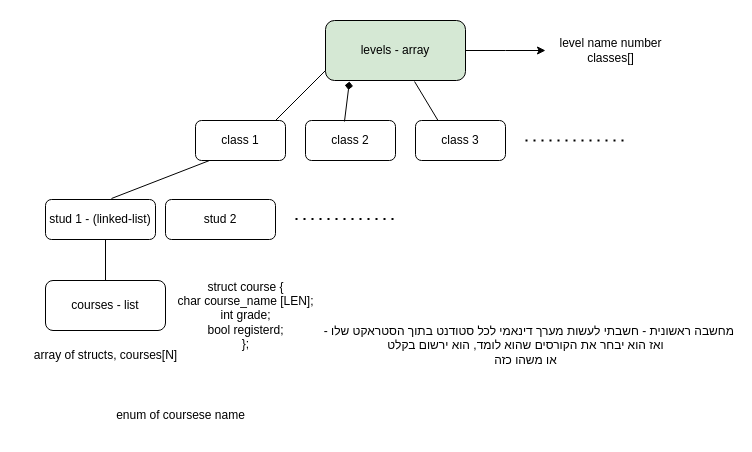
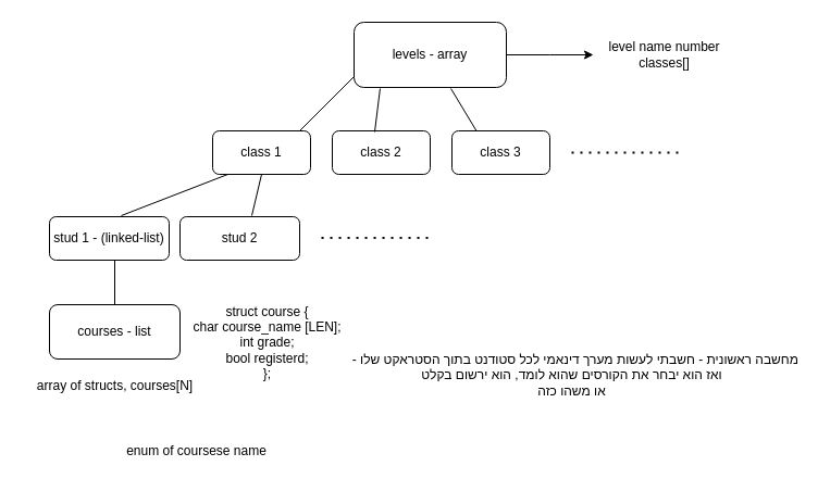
  <mxCell id="0" />
  <mxCell id="1" parent="0" />
  <mxCell id="2" style="edgeStyle=orthogonalEdgeStyle;rounded=0;orthogonalLoop=1;jettySize=auto;html=1;exitX=1;exitY=0.5;exitDx=0;exitDy=0;" parent="1" source="3" edge="1"><mxGeometry relative="1" as="geometry"><mxPoint x="545" y="50" as="targetPoint" /></mxGeometry></mxCell>
- <mxCell id="3" value="levels - array" style="rounded=1;whiteSpace=wrap;html=1;fillColor=#d5e8d4;" parent="1" vertex="1"><mxGeometry x="325" y="20" width="140" height="60" as="geometry" /></mxCell>
+ <mxCell id="3" value="levels - array" style="rounded=1;whiteSpace=wrap;html=1;" parent="1" vertex="1"><mxGeometry x="325" y="20" width="140" height="60" as="geometry" /></mxCell>
  <mxCell id="4" value="class 1" style="rounded=1;whiteSpace=wrap;html=1;" parent="1" vertex="1"><mxGeometry x="195" y="120" width="90" height="40" as="geometry" /></mxCell>
  <mxCell id="5" value="class 2" style="rounded=1;whiteSpace=wrap;html=1;" parent="1" vertex="1"><mxGeometry x="305" y="120" width="90" height="40" as="geometry" /></mxCell>
  <mxCell id="6" value="class 3" style="rounded=1;whiteSpace=wrap;html=1;" parent="1" vertex="1"><mxGeometry x="415" y="120" width="90" height="40" as="geometry" /></mxCell>
  <mxCell id="7" value="" style="endArrow=none;html=1;rounded=0;" parent="1" edge="1"><mxGeometry width="50" height="50" relative="1" as="geometry"><mxPoint x="275" y="120" as="sourcePoint" /><mxPoint x="325" y="70" as="targetPoint" /></mxGeometry></mxCell>
- <mxCell id="8" value="" style="endArrow=diamond;html=1;rounded=0;exitX=0.433;exitY=0.025;exitDx=0;exitDy=0;exitPerimeter=0;entryX=0.171;entryY=1.017;entryDx=0;entryDy=0;entryPerimeter=0;" parent="1" source="5" target="3" edge="1"><mxGeometry width="50" height="50" relative="1" as="geometry"><mxPoint x="285" y="130" as="sourcePoint" /><mxPoint x="335" y="80" as="targetPoint" /></mxGeometry></mxCell>
+ <mxCell id="8" value="" style="endArrow=none;html=1;rounded=0;exitX=0.433;exitY=0.025;exitDx=0;exitDy=0;exitPerimeter=0;entryX=0.171;entryY=1.017;entryDx=0;entryDy=0;entryPerimeter=0;" parent="1" source="5" target="3" edge="1"><mxGeometry width="50" height="50" relative="1" as="geometry"><mxPoint x="285" y="130" as="sourcePoint" /><mxPoint x="335" y="80" as="targetPoint" /></mxGeometry></mxCell>
  <mxCell id="9" value="" style="endArrow=none;html=1;rounded=0;exitX=0.25;exitY=0;exitDx=0;exitDy=0;entryX=0.636;entryY=1.017;entryDx=0;entryDy=0;entryPerimeter=0;" parent="1" source="6" target="3" edge="1"><mxGeometry width="50" height="50" relative="1" as="geometry"><mxPoint x="354" y="131" as="sourcePoint" /><mxPoint x="359" y="91" as="targetPoint" /></mxGeometry></mxCell>
  <mxCell id="10" value="" style="endArrow=none;dashed=1;html=1;dashPattern=1 3;strokeWidth=2;rounded=0;" parent="1" edge="1"><mxGeometry width="50" height="50" relative="1" as="geometry"><mxPoint x="525" y="140" as="sourcePoint" /><mxPoint x="625" y="140" as="targetPoint" /></mxGeometry></mxCell>
  <mxCell id="11" value="stud 1 - (linked-list)" style="rounded=1;whiteSpace=wrap;html=1;" parent="1" vertex="1"><mxGeometry x="45" y="199" width="110" height="40" as="geometry" /></mxCell>
  <mxCell id="12" value="stud 2" style="rounded=1;whiteSpace=wrap;html=1;" parent="1" vertex="1"><mxGeometry x="165" y="199" width="110" height="40" as="geometry" /></mxCell>
  <mxCell id="13" value="" style="endArrow=none;html=1;rounded=0;exitX=0.6;exitY=-0.025;exitDx=0;exitDy=0;exitPerimeter=0;entryX=0.171;entryY=1.017;entryDx=0;entryDy=0;entryPerimeter=0;" parent="1" source="11" edge="1"><mxGeometry width="50" height="50" relative="1" as="geometry"><mxPoint x="145" y="209" as="sourcePoint" /><mxPoint x="209" y="160" as="targetPoint" /></mxGeometry></mxCell>
+ <mxCell id="14" value="" style="endArrow=none;html=1;rounded=0;exitX=0.6;exitY=-0.025;exitDx=0;exitDy=0;entryX=0.5;entryY=1;entryDx=0;entryDy=0;exitPerimeter=0;" parent="1" source="12" target="4" edge="1"><mxGeometry width="50" height="50" relative="1" as="geometry"><mxPoint x="298" y="199" as="sourcePoint" /><mxPoint x="274" y="160" as="targetPoint" /></mxGeometry></mxCell>
  <mxCell id="15" value="" style="endArrow=none;dashed=1;html=1;dashPattern=1 3;strokeWidth=2;rounded=0;" parent="1" edge="1"><mxGeometry width="50" height="50" relative="1" as="geometry"><mxPoint x="295" y="218.5" as="sourcePoint" /><mxPoint x="395" y="218.5" as="targetPoint" /></mxGeometry></mxCell>
  <mxCell id="16" value="courses - list" style="rounded=1;whiteSpace=wrap;html=1;" parent="1" vertex="1"><mxGeometry x="45" y="280" width="120" height="50" as="geometry" /></mxCell>
  <mxCell id="17" value="" style="endArrow=none;html=1;rounded=0;exitX=0.5;exitY=0;exitDx=0;exitDy=0;" parent="1" source="16" edge="1"><mxGeometry width="50" height="50" relative="1" as="geometry"><mxPoint x="55" y="289" as="sourcePoint" /><mxPoint x="105" y="239" as="targetPoint" /></mxGeometry></mxCell>
  <mxCell id="18" value="level name number&lt;br&gt;classes[]" style="text;html=1;align=center;verticalAlign=middle;resizable=0;points=[];autosize=1;strokeColor=none;fillColor=none;" parent="1" vertex="1"><mxGeometry x="545" y="30" width="130" height="40" as="geometry" /></mxCell>
  <mxCell id="19" value="struct course {&lt;br&gt;char course_name [LEN];&lt;br&gt;int grade;&lt;br&gt;bool registerd;&lt;br&gt;};" style="text;html=1;align=center;verticalAlign=middle;resizable=0;points=[];autosize=1;strokeColor=none;fillColor=none;" parent="1" vertex="1"><mxGeometry x="165" y="270" width="160" height="90" as="geometry" /></mxCell>
  <mxCell id="20" value="array of structs, courses[N]" style="text;html=1;align=center;verticalAlign=middle;resizable=0;points=[];autosize=1;strokeColor=none;fillColor=none;" parent="1" vertex="1"><mxGeometry x="20" y="340" width="170" height="30" as="geometry" /></mxCell>
  <mxCell id="21" value="enum of coursese name" style="text;html=1;align=center;verticalAlign=middle;resizable=0;points=[];autosize=1;strokeColor=none;fillColor=none;" parent="1" vertex="1"><mxGeometry x="105" y="400" width="150" height="30" as="geometry" /></mxCell>
  <mxCell id="22" value="&amp;nbsp; - מחשבה ראשונית - חשבתי לעשות מערך דינאמי לכל סטודנט בתוך הסטראקט שלו&lt;br&gt;ואז הוא יבחר את הקורסים שהוא לומד, הוא ירשום בקלט&lt;br&gt;או משהו כזה" style="text;html=1;align=center;verticalAlign=middle;resizable=0;points=[];autosize=1;strokeColor=none;fillColor=none;" parent="1" vertex="1"><mxGeometry x="320" y="315" width="410" height="60" as="geometry" /></mxCell>
